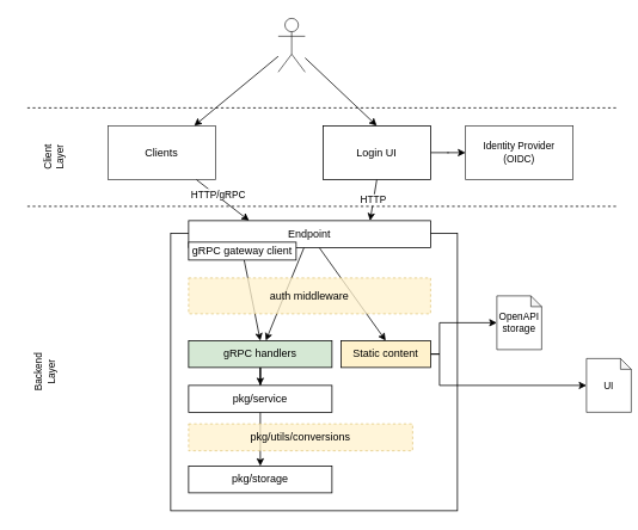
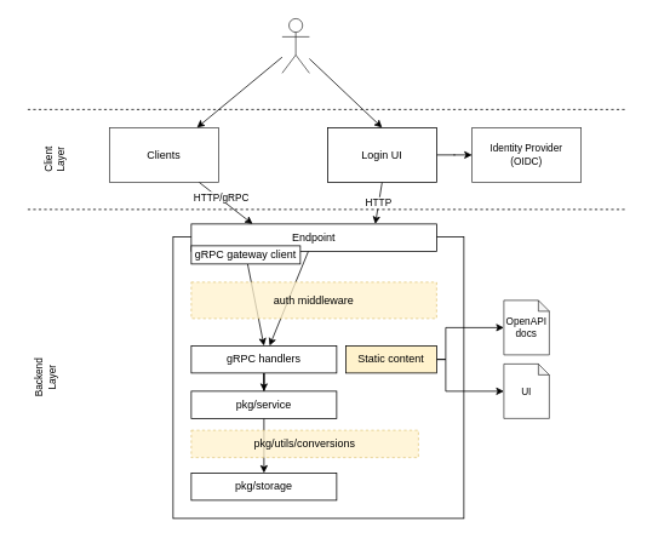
  <mxCell id="0" />
  <mxCell id="1" parent="0" />
  <mxCell id="2" value="HTTP" style="edgeStyle=none;rounded=0;orthogonalLoop=1;jettySize=auto;html=1;exitX=0.5;exitY=1;exitDx=0;exitDy=0;entryX=0.75;entryY=0;entryDx=0;entryDy=0;" parent="1" source="4" target="10" edge="1"><mxGeometry x="-0.003" relative="1" as="geometry"><mxPoint x="412.803" y="195" as="sourcePoint" /><mxPoint x="412.5" y="241" as="targetPoint" /><mxPoint as="offset" /></mxGeometry></mxCell>
  <mxCell id="3" style="edgeStyle=orthogonalEdgeStyle;rounded=0;orthogonalLoop=1;jettySize=auto;html=1;fontSize=11;startArrow=none;startFill=0;" parent="1" source="4" target="33" edge="1"><mxGeometry relative="1" as="geometry" /></mxCell>
  <mxCell id="4" value="Login UI" style="rounded=0;whiteSpace=wrap;html=1;" parent="1" vertex="1"><mxGeometry x="360" y="140" width="120" height="60" as="geometry" /></mxCell>
  <mxCell id="5" value="" style="rounded=0;whiteSpace=wrap;html=1;align=left;verticalAlign=top;" parent="1" vertex="1"><mxGeometry y="260" width="320" height="310" as="geometry" x="190" /></mxCell>
  <mxCell id="6" style="edgeStyle=orthogonalEdgeStyle;rounded=0;orthogonalLoop=1;jettySize=auto;html=1;" parent="1" source="7" target="28" edge="1"><mxGeometry relative="1" as="geometry" /></mxCell>
- <mxCell id="7" value="gRPC handlers" style="rounded=0;whiteSpace=wrap;html=1;fillColor=#d5e8d4;" parent="1" vertex="1"><mxGeometry x="210" y="380" width="160" height="30" as="geometry" /></mxCell>
+ <mxCell id="7" value="gRPC handlers" style="rounded=0;whiteSpace=wrap;html=1;" parent="1" vertex="1"><mxGeometry x="210" y="380" width="160" height="30" as="geometry" /></mxCell>
  <mxCell id="8" style="rounded=0;orthogonalLoop=1;jettySize=auto;html=1;" parent="1" source="10" target="7" edge="1"><mxGeometry relative="1" as="geometry" /></mxCell>
- <mxCell id="9" style="edgeStyle=none;rounded=0;orthogonalLoop=1;jettySize=auto;html=1;entryX=0.5;entryY=0;entryDx=0;entryDy=0;" parent="1" source="10" target="16" edge="1"><mxGeometry relative="1" as="geometry" /></mxCell>
  <mxCell id="10" value="Endpoint" style="rounded=0;whiteSpace=wrap;html=1;" parent="1" vertex="1"><mxGeometry x="210" y="246" width="270" height="30" as="geometry" /></mxCell>
  <mxCell id="11" style="rounded=0;orthogonalLoop=1;jettySize=auto;html=1;entryX=0.5;entryY=0;entryDx=0;entryDy=0;" parent="1" source="12" target="7" edge="1"><mxGeometry relative="1" as="geometry" /></mxCell>
  <mxCell id="12" value="gRPC gateway client" style="rounded=0;whiteSpace=wrap;html=1;" parent="1" vertex="1"><mxGeometry x="210" y="270" width="120" height="20" as="geometry" /></mxCell>
  <mxCell id="13" value="auth middleware" style="whiteSpace=wrap;html=1;rounded=0;fillColor=#fff2cc;strokeColor=#d6b656;gradientColor=none;dashed=1;opacity=75;" parent="1" vertex="1"><mxGeometry x="210" y="310" width="270" height="40" as="geometry" /></mxCell>
  <mxCell id="14" style="edgeStyle=orthogonalEdgeStyle;rounded=0;orthogonalLoop=1;jettySize=auto;html=1;" parent="1" source="16" target="25" edge="1"><mxGeometry relative="1" as="geometry"><Array as="points"><mxPoint x="490" y="395" /><mxPoint x="490" y="360" /></Array></mxGeometry></mxCell>
  <mxCell id="15" style="rounded=0;orthogonalLoop=1;jettySize=auto;html=1;entryX=0;entryY=0.5;entryDx=0;entryDy=0;entryPerimeter=0;edgeStyle=orthogonalEdgeStyle;" parent="1" source="16" target="26" edge="1"><mxGeometry relative="1" as="geometry"><Array as="points"><mxPoint x="490" y="395" /><mxPoint x="490" y="430" /></Array></mxGeometry></mxCell>
  <mxCell id="16" value="Static content" style="rounded=0;whiteSpace=wrap;html=1;fillColor=#fff2cc;" parent="1" vertex="1"><mxGeometry x="380" y="380" width="100" height="30" as="geometry" /></mxCell>
  <mxCell id="17" value="" style="endArrow=none;dashed=1;html=1;rounded=0;" parent="1" edge="1"><mxGeometry width="50" height="50" relative="1" as="geometry"><mxPoint x="30" y="230" as="sourcePoint" /><mxPoint x="690" y="230" as="targetPoint" /></mxGeometry></mxCell>
  <mxCell id="18" value="" style="endArrow=none;dashed=1;html=1;rounded=0;" parent="1" edge="1"><mxGeometry width="50" height="50" relative="1" as="geometry"><mxPoint x="30" y="120" as="sourcePoint" /><mxPoint x="690" y="120" as="targetPoint" /></mxGeometry></mxCell>
  <mxCell id="19" style="edgeStyle=none;rounded=0;orthogonalLoop=1;jettySize=auto;html=1;entryX=0.5;entryY=0;entryDx=0;entryDy=0;" parent="1" source="24" target="4" edge="1"><mxGeometry relative="1" as="geometry"><mxPoint x="360" y="68" as="sourcePoint" /></mxGeometry></mxCell>
  <mxCell id="20" style="edgeStyle=none;rounded=0;orthogonalLoop=1;jettySize=auto;html=1;entryX=0.25;entryY=0;entryDx=0;entryDy=0;" parent="1" source="22" target="10" edge="1"><mxGeometry relative="1" as="geometry" /></mxCell>
  <mxCell id="21" value="HTTP/gRPC" style="edgeLabel;html=1;align=center;verticalAlign=middle;resizable=0;points=[];" parent="20" vertex="1" connectable="0"><mxGeometry x="-0.167" y="-1" relative="1" as="geometry"><mxPoint y="-3" as="offset" /></mxGeometry></mxCell>
  <mxCell id="22" value="Clients" style="rounded=0;whiteSpace=wrap;html=1;gradientColor=none;opacity=75;" parent="1" vertex="1"><mxGeometry x="120" y="140" width="120" height="60" as="geometry" /></mxCell>
  <mxCell id="23" style="edgeStyle=none;rounded=0;orthogonalLoop=1;jettySize=auto;html=1;" parent="1" source="24" target="22" edge="1"><mxGeometry relative="1" as="geometry" /></mxCell>
  <mxCell id="24" value="" style="shape=umlActor;verticalLabelPosition=bottom;verticalAlign=top;html=1;outlineConnect=0;gradientColor=none;opacity=75;" parent="1" vertex="1"><mxGeometry x="310" y="20" width="30" height="60" as="geometry" /></mxCell>
- <mxCell id="25" value="OpenAPI storage" style="shape=note;whiteSpace=wrap;html=1;backgroundOutline=1;darkOpacity=0.05;gradientColor=none;opacity=75;size=12;fontSize=11;" parent="1" vertex="1"><mxGeometry x="554" y="330" width="50" height="60" as="geometry" /></mxCell>
- <mxCell id="26" value="UI" style="shape=note;whiteSpace=wrap;html=1;backgroundOutline=1;darkOpacity=0.05;gradientColor=none;opacity=75;size=12;fontSize=11;" parent="1" vertex="1"><mxGeometry x="654" y="400" width="50" height="60" as="geometry" /></mxCell>
+ <mxCell id="25" value="OpenAPI docs" style="shape=note;whiteSpace=wrap;html=1;backgroundOutline=1;darkOpacity=0.05;gradientColor=none;opacity=75;size=12;fontSize=11;" parent="1" vertex="1"><mxGeometry x="554" y="330" width="50" height="60" as="geometry" /></mxCell>
+ <mxCell id="26" value="UI" style="shape=note;whiteSpace=wrap;html=1;backgroundOutline=1;darkOpacity=0.05;gradientColor=none;opacity=75;size=12;fontSize=11;" parent="1" vertex="1"><mxGeometry x="554" y="400" width="50" height="60" as="geometry" /></mxCell>
  <mxCell id="27" style="edgeStyle=orthogonalEdgeStyle;rounded=0;orthogonalLoop=1;jettySize=auto;html=1;entryX=0.5;entryY=0;entryDx=0;entryDy=0;" parent="1" source="28" target="29" edge="1"><mxGeometry relative="1" as="geometry" /></mxCell>
  <mxCell id="28" value="pkg/service" style="rounded=0;whiteSpace=wrap;html=1;" parent="1" vertex="1"><mxGeometry x="210" y="430" width="160" height="30" as="geometry" /></mxCell>
  <mxCell id="29" value="pkg/storage" style="rounded=0;whiteSpace=wrap;html=1;" parent="1" vertex="1"><mxGeometry x="210" y="520" width="160" height="30" as="geometry" /></mxCell>
  <mxCell id="30" value="pkg/utils/conversions" style="rounded=0;whiteSpace=wrap;html=1;fillColor=#fff2cc;strokeColor=#d6b656;dashed=1;opacity=75;" parent="1" vertex="1"><mxGeometry x="210" y="473" width="250" height="30" as="geometry" /></mxCell>
  <mxCell id="31" value="Client Layer" style="text;html=1;strokeColor=none;fillColor=none;align=center;verticalAlign=middle;whiteSpace=wrap;rounded=0;fontSize=11;rotation=-90;" parent="1" vertex="1"><mxGeometry x="30" y="160" width="60" height="30" as="geometry" /></mxCell>
  <mxCell id="32" value="Backend Layer" style="text;html=1;strokeColor=none;fillColor=none;align=center;verticalAlign=middle;whiteSpace=wrap;rounded=0;fontSize=11;rotation=-90;" parent="1" vertex="1"><mxGeometry x="20" y="400" width="60" height="30" as="geometry" /></mxCell>
  <mxCell id="33" value="Identity Provider&lt;br&gt;(OIDC)" style="whiteSpace=wrap;html=1;rounded=0;fontSize=11;gradientColor=none;opacity=75;" parent="1" vertex="1"><mxGeometry x="519" y="140" width="120" height="60" as="geometry" /></mxCell>
